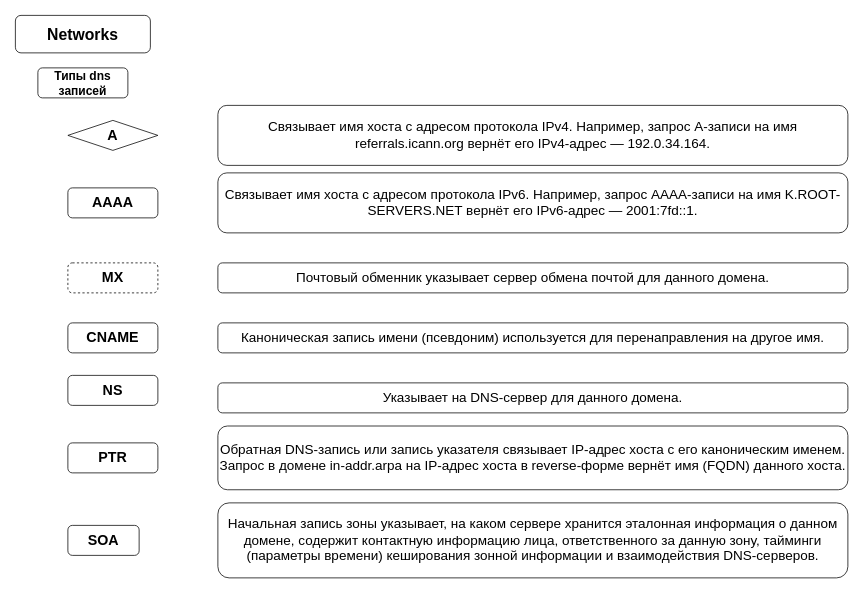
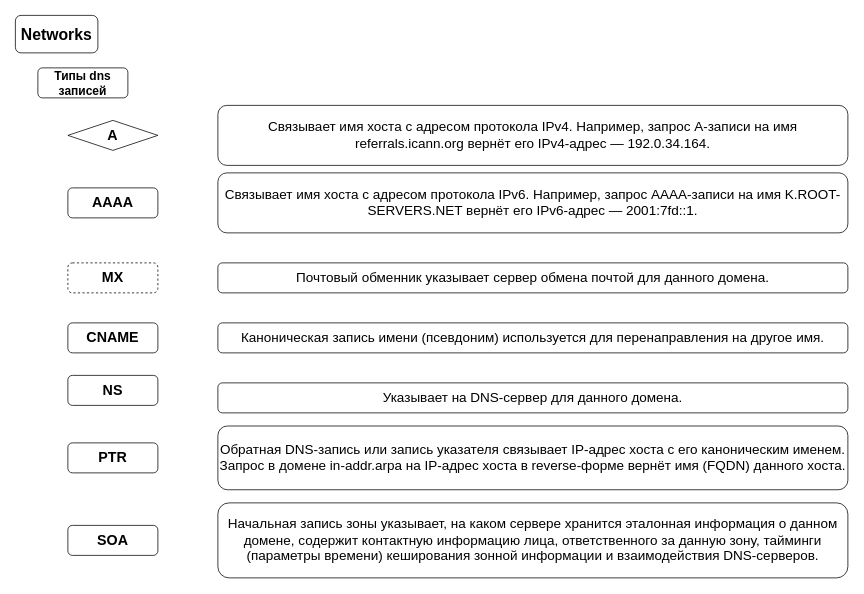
  <mxCell id="0" />
  <mxCell id="1" parent="0" />
- <mxCell id="2" value="&lt;b&gt;&lt;font style=&quot;font-size: 21px;&quot;&gt;Networks&lt;/font&gt;&lt;/b&gt;" style="rounded=1;whiteSpace=wrap;html=1;" vertex="1" parent="1"><mxGeometry x="20" y="20" width="180" height="50" as="geometry" /></mxCell>
+ <mxCell id="2" value="&lt;b&gt;&lt;font style=&quot;font-size: 21px;&quot;&gt;Networks&lt;/font&gt;&lt;/b&gt;" style="rounded=1;whiteSpace=wrap;html=1;" vertex="1" parent="1"><mxGeometry x="20" y="20" width="110" height="50" as="geometry" /></mxCell>
  <mxCell id="3" value="Типы dns записей" style="rounded=1;whiteSpace=wrap;html=1;fontStyle=1;fontSize=16;" vertex="1" parent="1"><mxGeometry x="50" y="90" width="120" height="40" as="geometry" /></mxCell>
  <mxCell id="4" value="A" style="rhombus;whiteSpace=wrap;html=1;fontSize=19;fontStyle=1;" vertex="1" parent="1"><mxGeometry x="90" y="160" width="120" height="40" as="geometry" /></mxCell>
  <mxCell id="5" value="AAAA" style="rounded=1;whiteSpace=wrap;html=1;fontSize=19;fontStyle=1" vertex="1" parent="1"><mxGeometry x="90" y="250" width="120" height="40" as="geometry" /></mxCell>
  <mxCell id="6" value="CNAME" style="rounded=1;whiteSpace=wrap;html=1;fontSize=19;fontStyle=1" vertex="1" parent="1"><mxGeometry x="90" y="430" width="120" height="40" as="geometry" /></mxCell>
  <mxCell id="7" value="MX" style="rounded=1;whiteSpace=wrap;html=1;fontSize=19;fontStyle=1;dashed=1;" vertex="1" parent="1"><mxGeometry x="90" y="350" width="120" height="40" as="geometry" /></mxCell>
  <mxCell id="8" value="NS" style="rounded=1;whiteSpace=wrap;html=1;fontSize=19;fontStyle=1" vertex="1" parent="1"><mxGeometry x="90" y="500" width="120" height="40" as="geometry" /></mxCell>
  <mxCell id="9" value="PTR" style="rounded=1;whiteSpace=wrap;html=1;fontSize=19;fontStyle=1" vertex="1" parent="1"><mxGeometry x="90" y="590" width="120" height="40" as="geometry" /></mxCell>
- <mxCell id="10" value="SOA" style="rounded=1;whiteSpace=wrap;html=1;fontSize=19;fontStyle=1" vertex="1" parent="1"><mxGeometry x="90" y="700" width="95" height="40" as="geometry" /></mxCell>
+ <mxCell id="10" value="SOA" style="rounded=1;whiteSpace=wrap;html=1;fontSize=19;fontStyle=1" vertex="1" parent="1"><mxGeometry x="90" y="700" width="120" height="40" as="geometry" /></mxCell>
  <mxCell id="11" value="Связывает имя хоста с адресом протокола IPv4. Например, запрос A-записи на имя referrals.icann.org вернёт его IPv4-адрес — 192.0.34.164." style="rounded=1;whiteSpace=wrap;html=1;fontSize=18;align=center;" vertex="1" parent="1"><mxGeometry x="290" y="140" width="840" height="80" as="geometry" /></mxCell>
  <mxCell id="12" value="Связывает имя хоста с адресом протокола IPv6. Например, запрос AAAA-записи на имя K.ROOT-SERVERS.NET вернёт его IPv6-адрес — 2001:7fd::1." style="rounded=1;whiteSpace=wrap;html=1;fontSize=18;align=center;" vertex="1" parent="1"><mxGeometry x="290" y="230" width="840" height="80" as="geometry" /></mxCell>
  <mxCell id="13" value="Каноническая запись имени (псевдоним) используется для перенаправления на другое имя." style="rounded=1;whiteSpace=wrap;html=1;fontSize=18;align=center;" vertex="1" parent="1"><mxGeometry x="290" y="430" width="840" height="40" as="geometry" /></mxCell>
  <mxCell id="14" value="Почтовый обменник указывает сервер обмена почтой для данного домена." style="rounded=1;whiteSpace=wrap;html=1;fontSize=18;align=center;" vertex="1" parent="1"><mxGeometry x="290" y="350" width="840" height="40" as="geometry" /></mxCell>
  <mxCell id="15" value="Указывает на DNS-сервер для данного домена." style="rounded=1;whiteSpace=wrap;html=1;fontSize=18;align=center;" vertex="1" parent="1"><mxGeometry x="290" y="510" width="840" height="40" as="geometry" /></mxCell>
  <mxCell id="16" value="Обратная DNS-запись или запись указателя связывает IP-адрес хоста с его каноническим именем. Запрос в домене in-addr.arpa на IP-адрес хоста в reverse-форме вернёт имя (FQDN) данного хоста." style="rounded=1;whiteSpace=wrap;html=1;fontSize=18;align=center;" vertex="1" parent="1"><mxGeometry x="290" y="567.5" width="840" height="85" as="geometry" /></mxCell>
  <mxCell id="17" value="Начальная запись зоны указывает, на каком сервере хранится эталонная информация о данном домене, содержит контактную информацию лица, ответственного за данную зону, тайминги (параметры времени) кеширования зонной информации и взаимодействия DNS-серверов." style="rounded=1;whiteSpace=wrap;html=1;fontSize=18;align=center;" vertex="1" parent="1"><mxGeometry x="290" y="670" width="840" height="100" as="geometry" /></mxCell>
